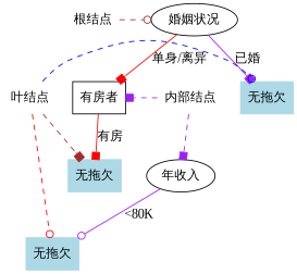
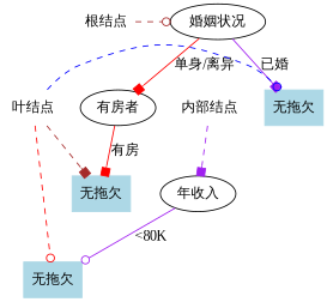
  digraph {
    fontname="Liberation Serif"
    node [fontname="Liberation Serif" shape=oval]
    edge [arrowhead=box color=purple fontname="Liberation Serif" style=dashed]
-   n1 [label="有房者" shape=box]
+   n1 [label="有房者"]
    n2 [label="内部结点" shape=plaintext]
    n3 [label="婚姻状况"]
    n4 [label="根结点" shape=plaintext]
    n5 [label="叶结点" shape=plaintext]
    n6 [color=lightblue label="无拖欠" shape=rect style=filled]
    n7 [color=lightblue label="无拖欠" shape=rect style=filled]
    n8 [label="年收入"]
    n9 [color=lightblue label="无拖欠" shape=rect style=filled]
    subgraph sub_1 {
      rank=same
      n1
      n2
    }
    subgraph sub_2 {
      rank=same
      n3
      n4
    }
    subgraph sub_3 {
      rank=same
      n5
      n6
    }
    n1 -> n7 [color=red label="有房" style=""]
-   n2 -> n1
    n2 -> n8
    n3 -> n1 [color=red label="单身/离异" style=""]
    n3 -> n6 [label="已婚" style=""]
    n4 -> n3 [arrowhead=odot color=brown]
    n5 -> n6 [arrowhead=odot color=blue]
    n5 -> n7 [color=brown]
    n5 -> n9 [arrowhead=odot color=red]
    n8 -> n9 [arrowhead=odot label="<80K" style=""]
  }
